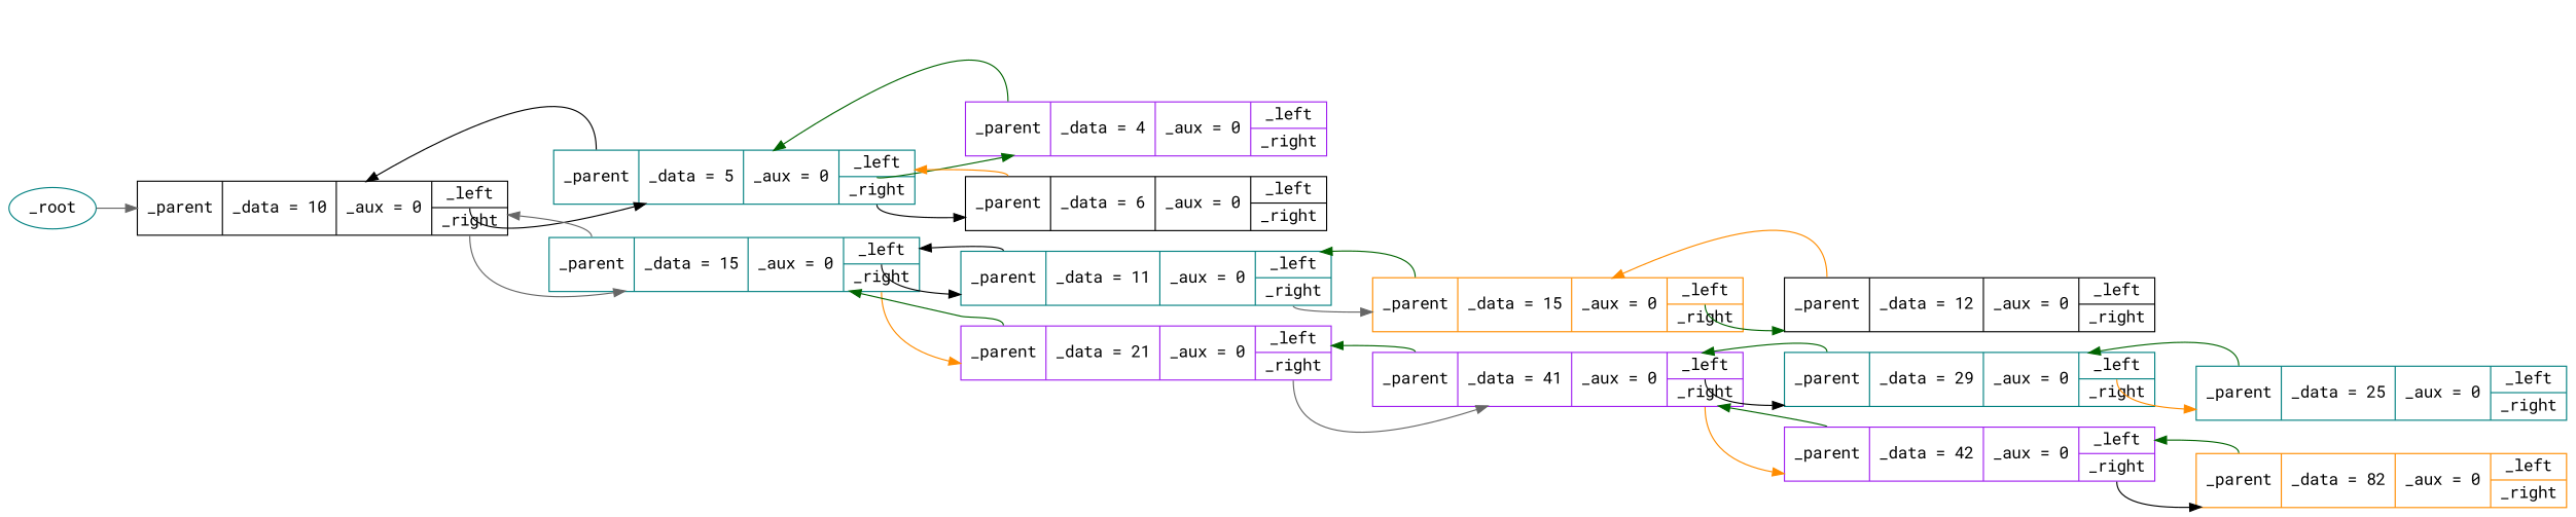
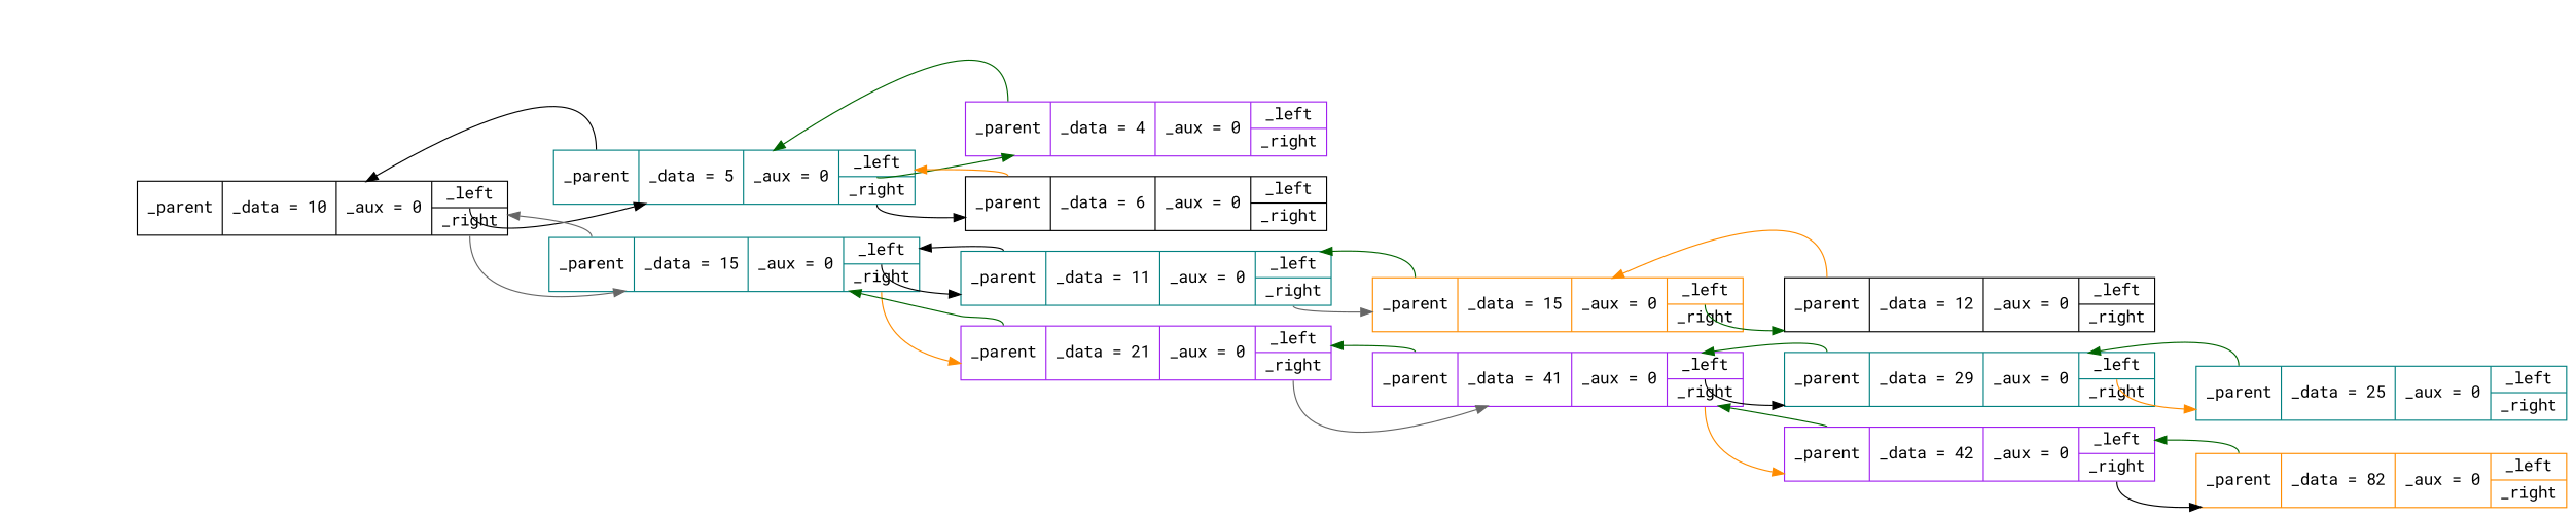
  digraph {
    rankdir=LR
    fontname="Roboto Mono"
    node [color=teal fontname="Roboto Mono" shape=record]
    edge [color=darkgreen fontname="Roboto Mono" tailport="parent:n"]
-   n1 [label=_root shape=""]
    n2 [label="{<parent> _parent | _data = 10 | _aux = 0 | { <left> _left | <right> _right } }" color=black]
    n3 [label="{<parent> _parent | _data = 5 | _aux = 0 | { <left> _left | <right> _right } }"]
    n4 [label="{<parent> _parent | _data = 15 | _aux = 0 | { <left> _left | <right> _right } }"]
    n5 [label="{<parent> _parent | _data = 6 | _aux = 0 | { <left> _left | <right> _right } }" color=black]
    n6 [label="{<parent> _parent | _data = 4 | _aux = 0 | { <left> _left | <right> _right } }" color=purple]
    n7 [label="{<parent> _parent | _data = 21 | _aux = 0 | { <left> _left | <right> _right } }" color=purple]
    n8 [label="{<parent> _parent | _data = 11 | _aux = 0 | { <left> _left | <right> _right } }"]
    n9 [label="{<parent> _parent | _data = 41 | _aux = 0 | { <left> _left | <right> _right } }" color=purple]
    n10 [label="{<parent> _parent | _data = 42 | _aux = 0 | { <left> _left | <right> _right } }" color=purple]
    n11 [label="{<parent> _parent | _data = 29 | _aux = 0 | { <left> _left | <right> _right } }"]
    n12 [label="{<parent> _parent | _data = 82 | _aux = 0 | { <left> _left | <right> _right } }" color=darkorange]
    n13 [label="{<parent> _parent | _data = 15 | _aux = 0 | { <left> _left | <right> _right } }" color=darkorange]
    n14 [label="{<parent> _parent | _data = 25 | _aux = 0 | { <left> _left | <right> _right } }"]
    n15 [label="{<parent> _parent | _data = 12 | _aux = 0 | { <left> _left | <right> _right } }" color=black]
-   n1 -> n2 [color=gray40 tailport=""]
    n2 -> n3 [tailport="left:s" color=black]
    n2 -> n4 [tailport="right:s" color=gray40]
    n3 -> n2 [color=black]
    n3 -> n5 [tailport="right:s" color=black]
    n3 -> n6 [tailport="left:s"]
    n4 -> n2 [color=gray40]
    n4 -> n7 [tailport="right:s" color=darkorange]
    n4 -> n8 [tailport="left:s" color=black]
    n5 -> n3 [color=darkorange]
    n6 -> n3
    n7 -> n4
    n7 -> n9 [tailport="right:s" color=gray40]
    n8 -> n4 [color=black]
    n8 -> n13 [tailport="right:s" color=gray40]
    n9 -> n7
    n9 -> n10 [tailport="right:s" color=darkorange]
    n9 -> n11 [tailport="left:s" color=black]
    n10 -> n9
    n10 -> n12 [tailport="right:s" color=black]
    n11 -> n9
    n11 -> n14 [tailport="left:s" color=darkorange]
    n12 -> n10
    n13 -> n8
    n13 -> n15 [tailport="left:s"]
    n14 -> n11
    n15 -> n13 [color=darkorange]
  }
